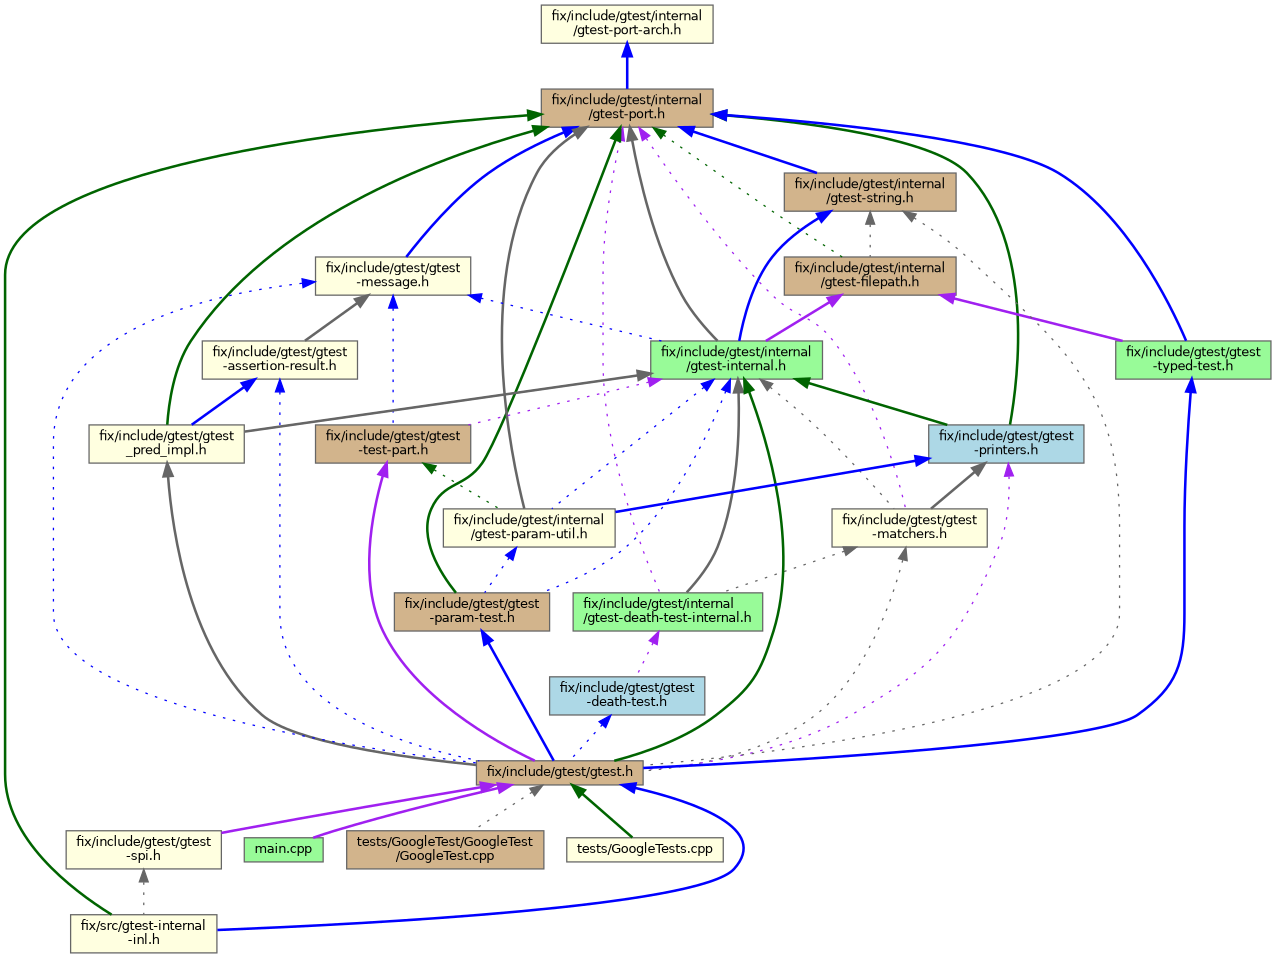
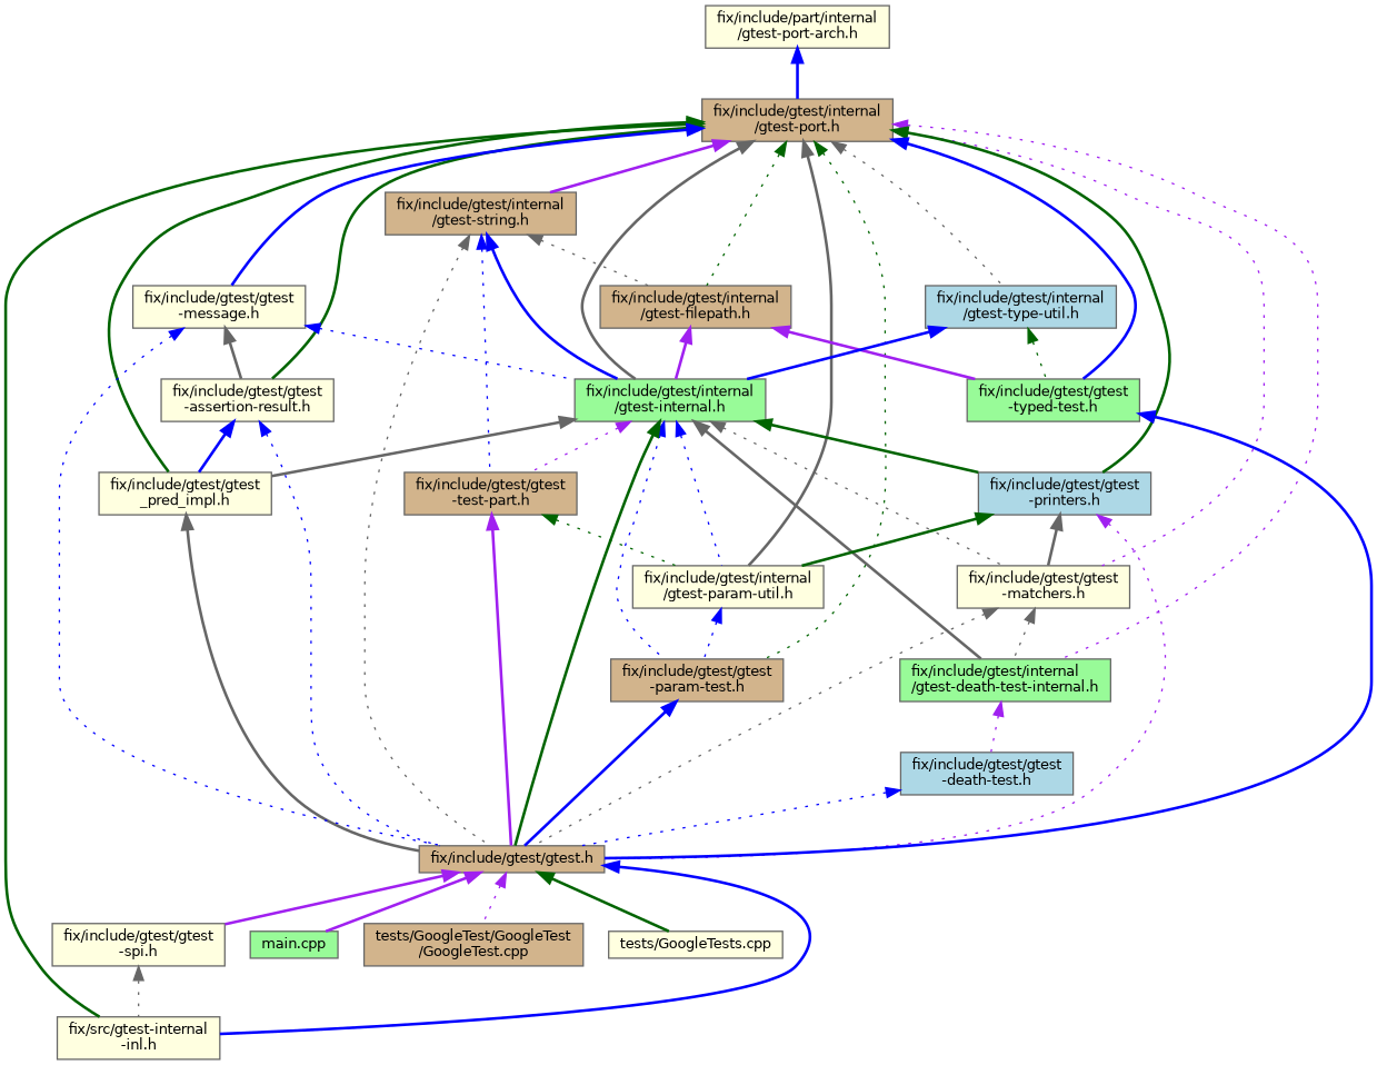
  digraph {
    node [color=grey40 fillcolor=lightyellow fontname=Helvetica fontsize=10 shape=box style=filled]
    edge [color=blue dir=back fontname=Helvetica fontsize=10 labelfontname=Helvetica labelfontsize=10 style=bold]
-   n1 [color=gray40 fontcolor=black height=0.2 label="fix/include/gtest/internal\l/gtest-port-arch.h" width=0.4]
+   n1 [color=gray40 fontcolor=black height=0.2 label="fix/include/part/internal\l/gtest-port-arch.h" width=0.4]
    n2 [fillcolor=tan height=0.2 label="fix/include/gtest/internal\l/gtest-port.h" width=0.4]
    n3 [height=0.2 label="fix/include/gtest/gtest\l-assertion-result.h" width=0.4]
    n4 [height=0.2 label="fix/src/gtest-internal\l-inl.h" width=0.4]
    n5 [height=0.2 label="fix/include/gtest/gtest\l_pred_impl.h" width=0.4]
    n6 [height=0.2 label="fix/include/gtest/gtest\l-matchers.h" width=0.4]
    n7 [fillcolor=palegreen height=0.2 label="fix/include/gtest/internal\l/gtest-death-test-internal.h" width=0.4]
    n8 [height=0.2 label="fix/include/gtest/gtest\l-message.h" width=0.4]
    n9 [fillcolor=palegreen height=0.2 label="fix/include/gtest/internal\l/gtest-internal.h" width=0.4]
    n10 [fillcolor=tan height=0.2 label="fix/include/gtest/gtest\l-param-test.h" width=0.4]
    n11 [fillcolor=lightblue height=0.2 label="fix/include/gtest/gtest\l-printers.h" width=0.4]
    n12 [height=0.2 label="fix/include/gtest/internal\l/gtest-param-util.h" width=0.4]
    n13 [fillcolor=palegreen height=0.2 label="fix/include/gtest/gtest\l-typed-test.h" width=0.4]
    n14 [fillcolor=tan height=0.2 label="fix/include/gtest/internal\l/gtest-filepath.h" width=0.4]
    n15 [fillcolor=tan height=0.2 label="fix/include/gtest/internal\l/gtest-string.h" width=0.4]
+   n16 [fillcolor=lightblue height=0.2 label="fix/include/gtest/internal\l/gtest-type-util.h" width=0.4]
    n17 [fillcolor=tan height=0.2 label="fix/include/gtest/gtest.h" width=0.4]
    n18 [fillcolor=lightblue height=0.2 label="fix/include/gtest/gtest\l-death-test.h" width=0.4]
    n19 [fillcolor=tan height=0.2 label="fix/include/gtest/gtest\l-test-part.h" width=0.4]
    n20 [height=0.2 label="fix/include/gtest/gtest\l-spi.h" width=0.4]
    n21 [fillcolor=palegreen height=0.2 label="main.cpp" width=0.4]
    n22 [fillcolor=tan height=0.2 label="tests/GoogleTest/GoogleTest\l/GoogleTest.cpp" width=0.4]
    n23 [height=0.2 label="tests/GoogleTests.cpp" width=0.4]
    n1 -> n2
+   n2 -> n3 [color=darkgreen]
    n2 -> n4 [color=darkgreen]
    n2 -> n5 [color=darkgreen]
    n2 -> n6 [color=purple style=dotted]
    n2 -> n7 [color=purple style=dotted]
    n2 -> n8
    n2 -> n9 [color=gray40]
-   n2 -> n10 [color=darkgreen]
+   n2 -> n10 [color=darkgreen style=dotted]
    n2 -> n11 [color=darkgreen]
    n2 -> n12 [color=gray40]
    n2 -> n13
    n2 -> n14 [color=darkgreen style=dotted]
-   n2 -> n15
+   n2 -> n15 [color=purple]
+   n2 -> n16 [color=gray40 style=dotted]
    n3 -> n5
    n3 -> n17 [style=dotted]
    n5 -> n17 [color=gray40]
    n6 -> n7 [color=gray40 style=dotted]
    n6 -> n17 [color=gray40 style=dotted]
    n7 -> n18 [color=purple style=dotted]
    n8 -> n3 [color=gray40]
    n8 -> n9 [style=dotted]
    n8 -> n17 [style=dotted]
    n9 -> n5 [color=gray40]
    n9 -> n6 [color=gray40 style=dotted]
    n9 -> n7 [color=gray40]
    n9 -> n10 [style=dotted]
    n9 -> n11 [color=darkgreen]
    n9 -> n12 [style=dotted]
    n9 -> n17 [color=darkgreen]
    n9 -> n19 [color=purple style=dotted]
    n10 -> n17
    n11 -> n6 [color=gray40]
-   n11 -> n12
+   n11 -> n12 [color=darkgreen]
    n11 -> n17 [color=purple style=dotted]
    n12 -> n10 [style=dotted]
    n13 -> n17
    n14 -> n9 [color=purple]
    n14 -> n13 [color=purple]
    n15 -> n9
    n15 -> n14 [color=gray40 style=dotted]
    n15 -> n17 [color=gray40 style=dotted]
-   n8 -> n19 [style=dotted]
+   n15 -> n19 [style=dotted]
+   n16 -> n9
+   n16 -> n13 [color=darkgreen style=dotted]
    n17 -> n4
    n17 -> n20 [color=purple]
    n17 -> n21 [color=purple]
-   n17 -> n22 [color=gray40 style=dotted]
+   n17 -> n22 [color=purple style=dotted]
    n17 -> n23 [color=darkgreen]
    n18 -> n17 [style=dotted]
    n19 -> n12 [color=darkgreen style=dotted]
    n19 -> n17 [color=purple]
    n20 -> n4 [color=gray40 style=dotted]
  }
